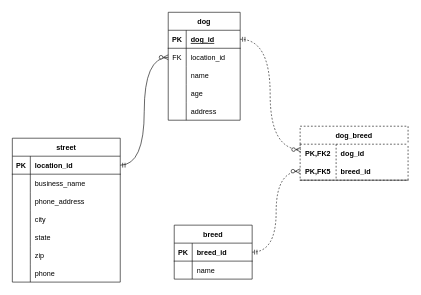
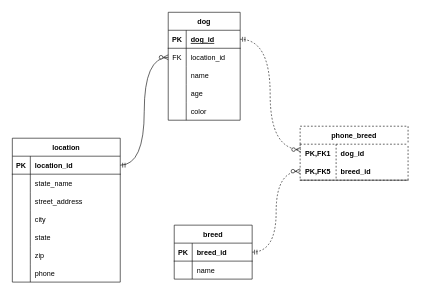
  <mxCell id="0" />
  <mxCell id="1" parent="0" />
- <mxCell id="2" value="street" style="shape=table;startSize=30;container=1;collapsible=1;childLayout=tableLayout;fixedRows=1;rowLines=0;fontStyle=1;align=center;resizeLast=1;" vertex="1" parent="1"><mxGeometry x="20" y="230" width="180" height="240" as="geometry" /></mxCell>
+ <mxCell id="2" value="location" style="shape=table;startSize=30;container=1;collapsible=1;childLayout=tableLayout;fixedRows=1;rowLines=0;fontStyle=1;align=center;resizeLast=1;" vertex="1" parent="1"><mxGeometry x="20" y="230" width="180" height="240" as="geometry" /></mxCell>
  <mxCell id="3" value="" style="shape=tableRow;horizontal=0;startSize=0;swimlaneHead=0;swimlaneBody=0;fillColor=none;collapsible=0;dropTarget=0;points=[[0,0.5],[1,0.5]];portConstraint=eastwest;top=0;left=0;right=0;bottom=1;" vertex="1" parent="2"><mxGeometry y="30" width="180" height="30" as="geometry" /></mxCell>
  <mxCell id="4" value="PK" style="shape=partialRectangle;connectable=0;fillColor=none;top=0;left=0;bottom=0;right=0;fontStyle=1;overflow=hidden;" vertex="1" parent="3"><mxGeometry width="30" height="30" as="geometry"><mxRectangle width="30" height="30" as="alternateBounds" /></mxGeometry></mxCell>
  <mxCell id="5" value="location_id" style="shape=partialRectangle;connectable=0;fillColor=none;top=0;left=0;bottom=0;right=0;align=left;spacingLeft=6;fontStyle=1;overflow=hidden;" vertex="1" parent="3"><mxGeometry x="30" width="150" height="30" as="geometry"><mxRectangle width="150" height="30" as="alternateBounds" /></mxGeometry></mxCell>
  <mxCell id="6" value="" style="shape=tableRow;horizontal=0;startSize=0;swimlaneHead=0;swimlaneBody=0;fillColor=none;collapsible=0;dropTarget=0;points=[[0,0.5],[1,0.5]];portConstraint=eastwest;top=0;left=0;right=0;bottom=0;" vertex="1" parent="2"><mxGeometry y="60" width="180" height="30" as="geometry" /></mxCell>
  <mxCell id="7" value="" style="shape=partialRectangle;connectable=0;fillColor=none;top=0;left=0;bottom=0;right=0;editable=1;overflow=hidden;" vertex="1" parent="6"><mxGeometry width="30" height="30" as="geometry"><mxRectangle width="30" height="30" as="alternateBounds" /></mxGeometry></mxCell>
- <mxCell id="8" value="business_name" style="shape=partialRectangle;connectable=0;fillColor=none;top=0;left=0;bottom=0;right=0;align=left;spacingLeft=6;overflow=hidden;" vertex="1" parent="6"><mxGeometry x="30" width="150" height="30" as="geometry"><mxRectangle width="150" height="30" as="alternateBounds" /></mxGeometry></mxCell>
+ <mxCell id="8" value="state_name" style="shape=partialRectangle;connectable=0;fillColor=none;top=0;left=0;bottom=0;right=0;align=left;spacingLeft=6;overflow=hidden;" vertex="1" parent="6"><mxGeometry x="30" width="150" height="30" as="geometry"><mxRectangle width="150" height="30" as="alternateBounds" /></mxGeometry></mxCell>
  <mxCell id="9" value="" style="shape=tableRow;horizontal=0;startSize=0;swimlaneHead=0;swimlaneBody=0;fillColor=none;collapsible=0;dropTarget=0;points=[[0,0.5],[1,0.5]];portConstraint=eastwest;top=0;left=0;right=0;bottom=0;" vertex="1" parent="2"><mxGeometry y="90" width="180" height="30" as="geometry" /></mxCell>
  <mxCell id="10" value="" style="shape=partialRectangle;connectable=0;fillColor=none;top=0;left=0;bottom=0;right=0;editable=1;overflow=hidden;" vertex="1" parent="9"><mxGeometry width="30" height="30" as="geometry"><mxRectangle width="30" height="30" as="alternateBounds" /></mxGeometry></mxCell>
- <mxCell id="11" value="phone_address" style="shape=partialRectangle;connectable=0;fillColor=none;top=0;left=0;bottom=0;right=0;align=left;spacingLeft=6;overflow=hidden;" vertex="1" parent="9"><mxGeometry x="30" width="150" height="30" as="geometry"><mxRectangle width="150" height="30" as="alternateBounds" /></mxGeometry></mxCell>
+ <mxCell id="11" value="street_address" style="shape=partialRectangle;connectable=0;fillColor=none;top=0;left=0;bottom=0;right=0;align=left;spacingLeft=6;overflow=hidden;" vertex="1" parent="9"><mxGeometry x="30" width="150" height="30" as="geometry"><mxRectangle width="150" height="30" as="alternateBounds" /></mxGeometry></mxCell>
  <mxCell id="12" value="" style="shape=tableRow;horizontal=0;startSize=0;swimlaneHead=0;swimlaneBody=0;fillColor=none;collapsible=0;dropTarget=0;points=[[0,0.5],[1,0.5]];portConstraint=eastwest;top=0;left=0;right=0;bottom=0;" vertex="1" parent="2"><mxGeometry y="120" width="180" height="30" as="geometry" /></mxCell>
  <mxCell id="13" value="" style="shape=partialRectangle;connectable=0;fillColor=none;top=0;left=0;bottom=0;right=0;editable=1;overflow=hidden;" vertex="1" parent="12"><mxGeometry width="30" height="30" as="geometry"><mxRectangle width="30" height="30" as="alternateBounds" /></mxGeometry></mxCell>
  <mxCell id="14" value="city" style="shape=partialRectangle;connectable=0;fillColor=none;top=0;left=0;bottom=0;right=0;align=left;spacingLeft=6;overflow=hidden;" vertex="1" parent="12"><mxGeometry x="30" width="150" height="30" as="geometry"><mxRectangle width="150" height="30" as="alternateBounds" /></mxGeometry></mxCell>
  <mxCell id="15" style="shape=tableRow;horizontal=0;startSize=0;swimlaneHead=0;swimlaneBody=0;fillColor=none;collapsible=0;dropTarget=0;points=[[0,0.5],[1,0.5]];portConstraint=eastwest;top=0;left=0;right=0;bottom=0;" vertex="1" parent="2"><mxGeometry y="150" width="180" height="30" as="geometry" /></mxCell>
  <mxCell id="16" style="shape=partialRectangle;connectable=0;fillColor=none;top=0;left=0;bottom=0;right=0;editable=1;overflow=hidden;" vertex="1" parent="15"><mxGeometry width="30" height="30" as="geometry"><mxRectangle width="30" height="30" as="alternateBounds" /></mxGeometry></mxCell>
  <mxCell id="17" value="state" style="shape=partialRectangle;connectable=0;fillColor=none;top=0;left=0;bottom=0;right=0;align=left;spacingLeft=6;overflow=hidden;" vertex="1" parent="15"><mxGeometry x="30" width="150" height="30" as="geometry"><mxRectangle width="150" height="30" as="alternateBounds" /></mxGeometry></mxCell>
  <mxCell id="18" style="shape=tableRow;horizontal=0;startSize=0;swimlaneHead=0;swimlaneBody=0;fillColor=none;collapsible=0;dropTarget=0;points=[[0,0.5],[1,0.5]];portConstraint=eastwest;top=0;left=0;right=0;bottom=0;" vertex="1" parent="2"><mxGeometry y="180" width="180" height="30" as="geometry" /></mxCell>
  <mxCell id="19" style="shape=partialRectangle;connectable=0;fillColor=none;top=0;left=0;bottom=0;right=0;editable=1;overflow=hidden;" vertex="1" parent="18"><mxGeometry width="30" height="30" as="geometry"><mxRectangle width="30" height="30" as="alternateBounds" /></mxGeometry></mxCell>
  <mxCell id="20" value="zip" style="shape=partialRectangle;connectable=0;fillColor=none;top=0;left=0;bottom=0;right=0;align=left;spacingLeft=6;overflow=hidden;" vertex="1" parent="18"><mxGeometry x="30" width="150" height="30" as="geometry"><mxRectangle width="150" height="30" as="alternateBounds" /></mxGeometry></mxCell>
  <mxCell id="21" style="shape=tableRow;horizontal=0;startSize=0;swimlaneHead=0;swimlaneBody=0;fillColor=none;collapsible=0;dropTarget=0;points=[[0,0.5],[1,0.5]];portConstraint=eastwest;top=0;left=0;right=0;bottom=0;" vertex="1" parent="2"><mxGeometry y="210" width="180" height="30" as="geometry" /></mxCell>
  <mxCell id="22" style="shape=partialRectangle;connectable=0;fillColor=none;top=0;left=0;bottom=0;right=0;editable=1;overflow=hidden;" vertex="1" parent="21"><mxGeometry width="30" height="30" as="geometry"><mxRectangle width="30" height="30" as="alternateBounds" /></mxGeometry></mxCell>
  <mxCell id="23" value="phone" style="shape=partialRectangle;connectable=0;fillColor=none;top=0;left=0;bottom=0;right=0;align=left;spacingLeft=6;overflow=hidden;" vertex="1" parent="21"><mxGeometry x="30" width="150" height="30" as="geometry"><mxRectangle width="150" height="30" as="alternateBounds" /></mxGeometry></mxCell>
  <mxCell id="24" value="dog" style="shape=table;startSize=30;container=1;collapsible=1;childLayout=tableLayout;fixedRows=1;rowLines=0;fontStyle=1;align=center;resizeLast=1;" vertex="1" parent="1"><mxGeometry x="280" y="20" width="120" height="180" as="geometry" /></mxCell>
  <mxCell id="25" value="" style="shape=tableRow;horizontal=0;startSize=0;swimlaneHead=0;swimlaneBody=0;fillColor=none;collapsible=0;dropTarget=0;points=[[0,0.5],[1,0.5]];portConstraint=eastwest;top=0;left=0;right=0;bottom=1;fontStyle=4" vertex="1" parent="24"><mxGeometry y="30" width="120" height="30" as="geometry" /></mxCell>
  <mxCell id="26" value="PK" style="shape=partialRectangle;connectable=0;fillColor=none;top=0;left=0;bottom=0;right=0;fontStyle=1;overflow=hidden;" vertex="1" parent="25"><mxGeometry width="30" height="30" as="geometry"><mxRectangle width="30" height="30" as="alternateBounds" /></mxGeometry></mxCell>
  <mxCell id="27" value="dog_id" style="shape=partialRectangle;connectable=0;fillColor=none;top=0;left=0;bottom=0;right=0;align=left;spacingLeft=6;fontStyle=5;overflow=hidden;" vertex="1" parent="25"><mxGeometry x="30" width="90" height="30" as="geometry"><mxRectangle width="90" height="30" as="alternateBounds" /></mxGeometry></mxCell>
  <mxCell id="28" value="" style="shape=tableRow;horizontal=0;startSize=0;swimlaneHead=0;swimlaneBody=0;fillColor=none;collapsible=0;dropTarget=0;points=[[0,0.5],[1,0.5]];portConstraint=eastwest;top=0;left=0;right=0;bottom=0;" vertex="1" parent="24"><mxGeometry y="60" width="120" height="30" as="geometry" /></mxCell>
  <mxCell id="29" value="FK" style="shape=partialRectangle;connectable=0;fillColor=none;top=0;left=0;bottom=0;right=0;editable=1;overflow=hidden;" vertex="1" parent="28"><mxGeometry width="30" height="30" as="geometry"><mxRectangle width="30" height="30" as="alternateBounds" /></mxGeometry></mxCell>
  <mxCell id="30" value="location_id" style="shape=partialRectangle;connectable=0;fillColor=none;top=0;left=0;bottom=0;right=0;align=left;spacingLeft=6;overflow=hidden;" vertex="1" parent="28"><mxGeometry x="30" width="90" height="30" as="geometry"><mxRectangle width="90" height="30" as="alternateBounds" /></mxGeometry></mxCell>
  <mxCell id="31" style="shape=tableRow;horizontal=0;startSize=0;swimlaneHead=0;swimlaneBody=0;fillColor=none;collapsible=0;dropTarget=0;points=[[0,0.5],[1,0.5]];portConstraint=eastwest;top=0;left=0;right=0;bottom=0;" vertex="1" parent="24"><mxGeometry y="90" width="120" height="30" as="geometry" /></mxCell>
  <mxCell id="32" style="shape=partialRectangle;connectable=0;fillColor=none;top=0;left=0;bottom=0;right=0;editable=1;overflow=hidden;" vertex="1" parent="31"><mxGeometry width="30" height="30" as="geometry"><mxRectangle width="30" height="30" as="alternateBounds" /></mxGeometry></mxCell>
  <mxCell id="33" value="name" style="shape=partialRectangle;connectable=0;fillColor=none;top=0;left=0;bottom=0;right=0;align=left;spacingLeft=6;overflow=hidden;" vertex="1" parent="31"><mxGeometry x="30" width="90" height="30" as="geometry"><mxRectangle width="90" height="30" as="alternateBounds" /></mxGeometry></mxCell>
  <mxCell id="34" value="" style="shape=tableRow;horizontal=0;startSize=0;swimlaneHead=0;swimlaneBody=0;fillColor=none;collapsible=0;dropTarget=0;points=[[0,0.5],[1,0.5]];portConstraint=eastwest;top=0;left=0;right=0;bottom=0;" vertex="1" parent="24"><mxGeometry y="120" width="120" height="30" as="geometry" /></mxCell>
  <mxCell id="35" value="" style="shape=partialRectangle;connectable=0;fillColor=none;top=0;left=0;bottom=0;right=0;editable=1;overflow=hidden;" vertex="1" parent="34"><mxGeometry width="30" height="30" as="geometry"><mxRectangle width="30" height="30" as="alternateBounds" /></mxGeometry></mxCell>
  <mxCell id="36" value="age" style="shape=partialRectangle;connectable=0;fillColor=none;top=0;left=0;bottom=0;right=0;align=left;spacingLeft=6;overflow=hidden;" vertex="1" parent="34"><mxGeometry x="30" width="90" height="30" as="geometry"><mxRectangle width="90" height="30" as="alternateBounds" /></mxGeometry></mxCell>
  <mxCell id="37" value="" style="shape=tableRow;horizontal=0;startSize=0;swimlaneHead=0;swimlaneBody=0;fillColor=none;collapsible=0;dropTarget=0;points=[[0,0.5],[1,0.5]];portConstraint=eastwest;top=0;left=0;right=0;bottom=0;" vertex="1" parent="24"><mxGeometry y="150" width="120" height="30" as="geometry" /></mxCell>
  <mxCell id="38" value="" style="shape=partialRectangle;connectable=0;fillColor=none;top=0;left=0;bottom=0;right=0;editable=1;overflow=hidden;" vertex="1" parent="37"><mxGeometry width="30" height="30" as="geometry"><mxRectangle width="30" height="30" as="alternateBounds" /></mxGeometry></mxCell>
- <mxCell id="39" value="address" style="shape=partialRectangle;connectable=0;fillColor=none;top=0;left=0;bottom=0;right=0;align=left;spacingLeft=6;overflow=hidden;" vertex="1" parent="37"><mxGeometry x="30" width="90" height="30" as="geometry"><mxRectangle width="90" height="30" as="alternateBounds" /></mxGeometry></mxCell>
+ <mxCell id="39" value="color" style="shape=partialRectangle;connectable=0;fillColor=none;top=0;left=0;bottom=0;right=0;align=left;spacingLeft=6;overflow=hidden;" vertex="1" parent="37"><mxGeometry x="30" width="90" height="30" as="geometry"><mxRectangle width="90" height="30" as="alternateBounds" /></mxGeometry></mxCell>
  <mxCell id="40" value="breed" style="shape=table;startSize=30;container=1;collapsible=1;childLayout=tableLayout;fixedRows=1;rowLines=0;fontStyle=1;align=center;resizeLast=1;" vertex="1" parent="1"><mxGeometry x="290" y="375" width="130" height="90" as="geometry" /></mxCell>
  <mxCell id="41" value="" style="shape=tableRow;horizontal=0;startSize=0;swimlaneHead=0;swimlaneBody=0;fillColor=none;collapsible=0;dropTarget=0;points=[[0,0.5],[1,0.5]];portConstraint=eastwest;top=0;left=0;right=0;bottom=1;" vertex="1" parent="40"><mxGeometry y="30" width="130" height="30" as="geometry" /></mxCell>
  <mxCell id="42" value="PK" style="shape=partialRectangle;connectable=0;fillColor=none;top=0;left=0;bottom=0;right=0;fontStyle=1;overflow=hidden;" vertex="1" parent="41"><mxGeometry width="30" height="30" as="geometry"><mxRectangle width="30" height="30" as="alternateBounds" /></mxGeometry></mxCell>
  <mxCell id="43" value="breed_id" style="shape=partialRectangle;connectable=0;fillColor=none;top=0;left=0;bottom=0;right=0;align=left;spacingLeft=6;fontStyle=1;overflow=hidden;" vertex="1" parent="41"><mxGeometry x="30" width="100" height="30" as="geometry"><mxRectangle width="100" height="30" as="alternateBounds" /></mxGeometry></mxCell>
  <mxCell id="44" value="" style="shape=tableRow;horizontal=0;startSize=0;swimlaneHead=0;swimlaneBody=0;fillColor=none;collapsible=0;dropTarget=0;points=[[0,0.5],[1,0.5]];portConstraint=eastwest;top=0;left=0;right=0;bottom=0;" vertex="1" parent="40"><mxGeometry y="60" width="130" height="30" as="geometry" /></mxCell>
  <mxCell id="45" value="" style="shape=partialRectangle;connectable=0;fillColor=none;top=0;left=0;bottom=0;right=0;editable=1;overflow=hidden;" vertex="1" parent="44"><mxGeometry width="30" height="30" as="geometry"><mxRectangle width="30" height="30" as="alternateBounds" /></mxGeometry></mxCell>
  <mxCell id="46" value="name" style="shape=partialRectangle;connectable=0;fillColor=none;top=0;left=0;bottom=0;right=0;align=left;spacingLeft=6;overflow=hidden;" vertex="1" parent="44"><mxGeometry x="30" width="100" height="30" as="geometry"><mxRectangle width="100" height="30" as="alternateBounds" /></mxGeometry></mxCell>
  <mxCell id="47" value="" style="fontSize=12;html=1;endArrow=ERzeroToMany;endFill=1;rounded=0;exitX=1;exitY=0.5;exitDx=0;exitDy=0;entryX=0;entryY=0.5;entryDx=0;entryDy=0;edgeStyle=orthogonalEdgeStyle;curved=1;startArrow=ERmandOne;startFill=0;" edge="1" parent="1" source="3" target="28"><mxGeometry width="100" height="100" relative="1" as="geometry"><mxPoint x="190" y="620" as="sourcePoint" /><mxPoint x="290" y="520" as="targetPoint" /></mxGeometry></mxCell>
- <mxCell id="48" value="dog_breed" style="shape=table;startSize=30;container=1;collapsible=1;childLayout=tableLayout;fixedRows=1;rowLines=0;fontStyle=1;align=center;resizeLast=1;dashed=1;" vertex="1" parent="1"><mxGeometry x="500" y="210" width="180" height="90" as="geometry" /></mxCell>
+ <mxCell id="48" value="phone_breed" style="shape=table;startSize=30;container=1;collapsible=1;childLayout=tableLayout;fixedRows=1;rowLines=0;fontStyle=1;align=center;resizeLast=1;dashed=1;" vertex="1" parent="1"><mxGeometry x="500" y="210" width="180" height="90" as="geometry" /></mxCell>
  <mxCell id="49" value="" style="shape=tableRow;horizontal=0;startSize=0;swimlaneHead=0;swimlaneBody=0;fillColor=none;collapsible=0;dropTarget=0;points=[[0,0.5],[1,0.5]];portConstraint=eastwest;top=0;left=0;right=0;bottom=0;" vertex="1" parent="48"><mxGeometry y="30" width="180" height="30" as="geometry" /></mxCell>
- <mxCell id="50" value="PK,FK2" style="shape=partialRectangle;connectable=0;fillColor=none;top=0;left=0;bottom=0;right=0;fontStyle=1;overflow=hidden;" vertex="1" parent="49"><mxGeometry width="60" height="30" as="geometry"><mxRectangle width="60" height="30" as="alternateBounds" /></mxGeometry></mxCell>
+ <mxCell id="50" value="PK,FK1" style="shape=partialRectangle;connectable=0;fillColor=none;top=0;left=0;bottom=0;right=0;fontStyle=1;overflow=hidden;" vertex="1" parent="49"><mxGeometry width="60" height="30" as="geometry"><mxRectangle width="60" height="30" as="alternateBounds" /></mxGeometry></mxCell>
  <mxCell id="51" value="dog_id" style="shape=partialRectangle;connectable=0;fillColor=none;top=0;left=0;bottom=0;right=0;align=left;spacingLeft=6;fontStyle=1;overflow=hidden;" vertex="1" parent="49"><mxGeometry x="60" width="120" height="30" as="geometry"><mxRectangle width="120" height="30" as="alternateBounds" /></mxGeometry></mxCell>
  <mxCell id="52" value="" style="shape=tableRow;horizontal=0;startSize=0;swimlaneHead=0;swimlaneBody=0;fillColor=none;collapsible=0;dropTarget=0;points=[[0,0.5],[1,0.5]];portConstraint=eastwest;top=0;left=0;right=0;bottom=1;" vertex="1" parent="48"><mxGeometry y="60" width="180" height="30" as="geometry" /></mxCell>
  <mxCell id="53" value="PK,FK5" style="shape=partialRectangle;connectable=0;fillColor=none;top=0;left=0;bottom=0;right=0;fontStyle=1;overflow=hidden;" vertex="1" parent="52"><mxGeometry width="60" height="30" as="geometry"><mxRectangle width="60" height="30" as="alternateBounds" /></mxGeometry></mxCell>
  <mxCell id="54" value="breed_id" style="shape=partialRectangle;connectable=0;fillColor=none;top=0;left=0;bottom=0;right=0;align=left;spacingLeft=6;fontStyle=1;overflow=hidden;" vertex="1" parent="52"><mxGeometry x="60" width="120" height="30" as="geometry"><mxRectangle width="120" height="30" as="alternateBounds" /></mxGeometry></mxCell>
  <mxCell id="55" value="" style="fontSize=12;html=1;endArrow=ERzeroToMany;endFill=1;rounded=0;exitX=1;exitY=0.5;exitDx=0;exitDy=0;entryX=0.006;entryY=0.3;entryDx=0;entryDy=0;edgeStyle=orthogonalEdgeStyle;curved=1;startArrow=ERmandOne;startFill=0;entryPerimeter=0;dashed=1;" edge="1" parent="1" source="25" target="49"><mxGeometry width="100" height="100" relative="1" as="geometry"><mxPoint x="210" y="285" as="sourcePoint" /><mxPoint x="300" y="105" as="targetPoint" /></mxGeometry></mxCell>
  <mxCell id="56" value="" style="fontSize=12;html=1;endArrow=ERzeroToMany;endFill=1;rounded=0;entryX=0;entryY=0.5;entryDx=0;entryDy=0;edgeStyle=orthogonalEdgeStyle;curved=1;startArrow=ERmandOne;startFill=0;dashed=1;" edge="1" parent="1" source="41" target="52"><mxGeometry width="100" height="100" relative="1" as="geometry"><mxPoint x="410" y="75" as="sourcePoint" /><mxPoint x="511.08" y="259" as="targetPoint" /></mxGeometry></mxCell>
